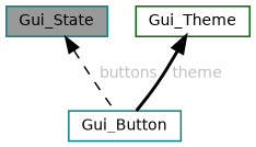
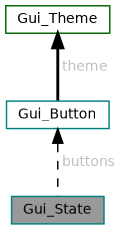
  digraph {
    node [color=teal fillcolor=white fontname=Helvetica fontsize=10 shape=box style=filled]
    edge [color=black dir=back fontcolor=grey fontname=Helvetica fontsize=10 labelfontname=Helvetica labelfontsize=10]
    n1 [fillcolor=grey60 fontcolor=black height=0.2 label=Gui_State width=0.4]
    n2 [height=0.2 label=Gui_Button width=0.4]
    n3 [color=darkgreen height=0.2 label=Gui_Theme width=0.4]
-   n1 -> n2 [label=" buttons" style=dashed]
+   n2 -> n1 [label=" buttons" style=dashed]
    n3 -> n2 [label=" theme" style=bold]
  }
